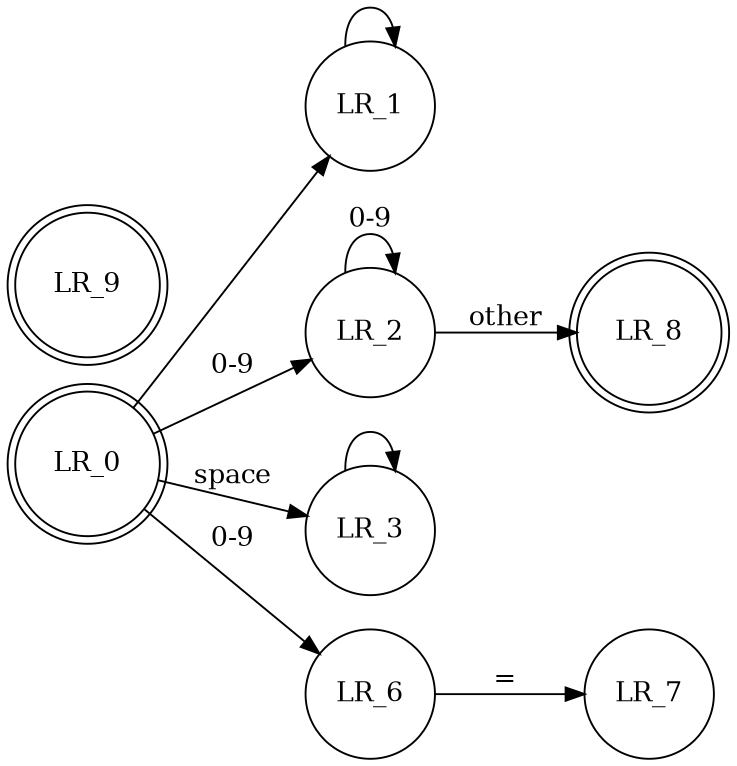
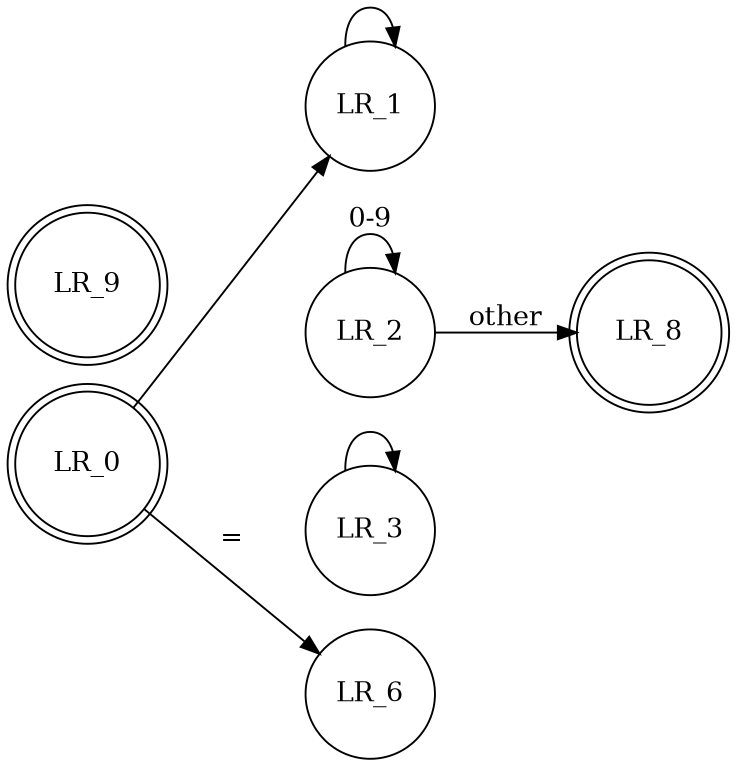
  digraph {
    rankdir=LR
    node [shape=circle]
    LR_0 [shape=doublecircle]
    LR_1
    LR_2
    LR_3
    LR_6
    LR_8 [shape=doublecircle]
-   LR_7
    n8 [label=LR_9 shape=doublecircle]
    LR_0 -> LR_1 [lable="a-zA-Z_"]
-   LR_0 -> LR_2 [label="0-9"]
-   LR_0 -> LR_3 [label=space]
-   LR_0 -> LR_6 [label="0-9"]
+   LR_0 -> LR_6 [label="="]
    LR_1 -> LR_1 [lable="0-9a-zA-Z_"]
    LR_2 -> LR_2 [label="0-9"]
    LR_2 -> LR_8 [label=other]
    LR_3 -> LR_3 [lable=space]
-   LR_6 -> LR_7 [label="="]
  }
